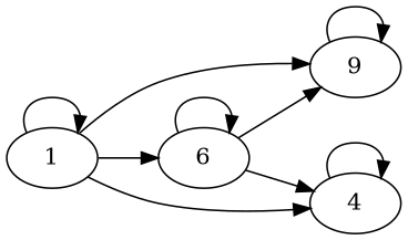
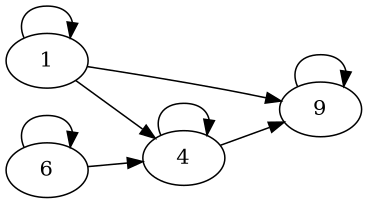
  digraph {
    rankdir=LR
    1
    n2 [label=6]
    n3 [label=9]
    4
    1 -> 1
-   1 -> n2
    1 -> n3
    1 -> 4
    n2 -> n2
-   n2 -> n3
+   4 -> n3
    n2 -> 4
    n3 -> n3
    4 -> 4
  }
